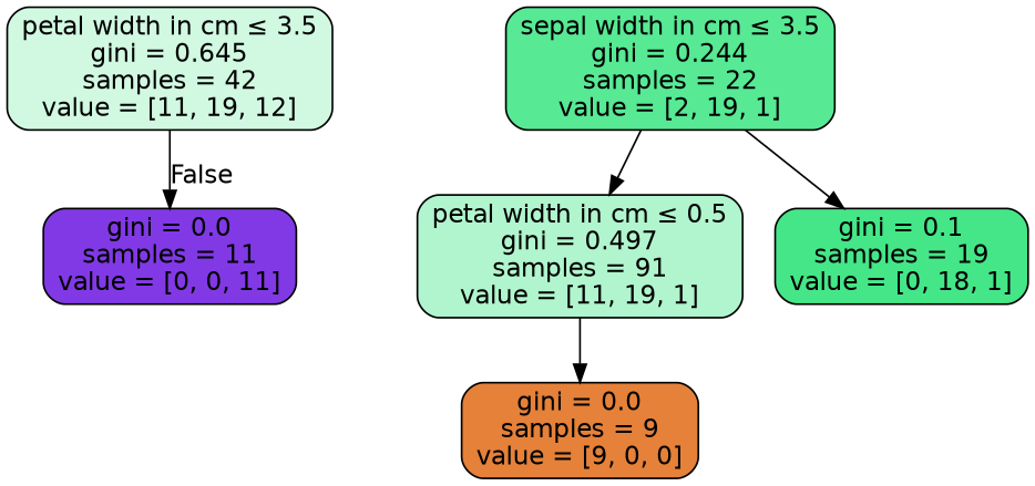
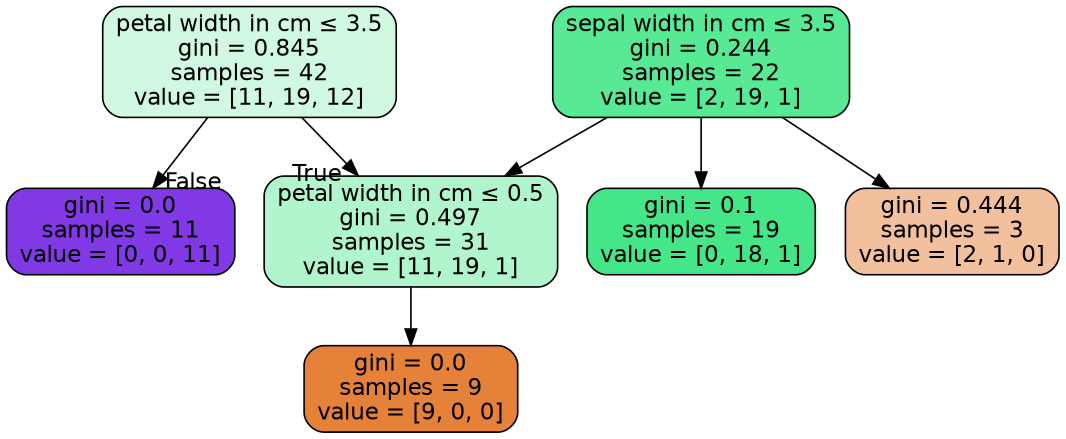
  digraph {
    node [color=black fontname=helvetica shape=box style="filled, rounded"]
    edge [fontname=helvetica]
-   n1 [fillcolor="#d1f9e2" label=<petal width in cm &le; 3.5<br/>gini = 0.645<br/>samples = 42<br/>value = [11, 19, 12]>]
-   n2 [fillcolor="#b0f5cd" label=<petal width in cm &le; 0.5<br/>gini = 0.497<br/>samples = 91<br/>value = [11, 19, 1]>]
+   n1 [fillcolor="#d1f9e2" label=<petal width in cm &le; 3.5<br/>gini = 0.845<br/>samples = 42<br/>value = [11, 19, 12]>]
+   n2 [fillcolor="#b0f5cd" label=<petal width in cm &le; 0.5<br/>gini = 0.497<br/>samples = 31<br/>value = [11, 19, 1]>]
    n3 [fillcolor="#8139e5" label=<gini = 0.0<br/>samples = 11<br/>value = [0, 0, 11]>]
    n4 [fillcolor="#e58139" label=<gini = 0.0<br/>samples = 9<br/>value = [9, 0, 0]>]
    n5 [fillcolor="#57e994" label=<sepal width in cm &le; 3.5<br/>gini = 0.244<br/>samples = 22<br/>value = [2, 19, 1]>]
    n6 [fillcolor="#44e688" label=<gini = 0.1<br/>samples = 19<br/>value = [0, 18, 1]>]
+   n7 [fillcolor="#f2c09c" label=<gini = 0.444<br/>samples = 3<br/>value = [2, 1, 0]>]
+   n1 -> n2 [headlabel=True labelangle=45 labeldistance=2.5]
    n1 -> n3 [headlabel=False labelangle=-45 labeldistance=2.5]
    n2 -> n4
    n5 -> n2
    n5 -> n6
+   n5 -> n7
  }
